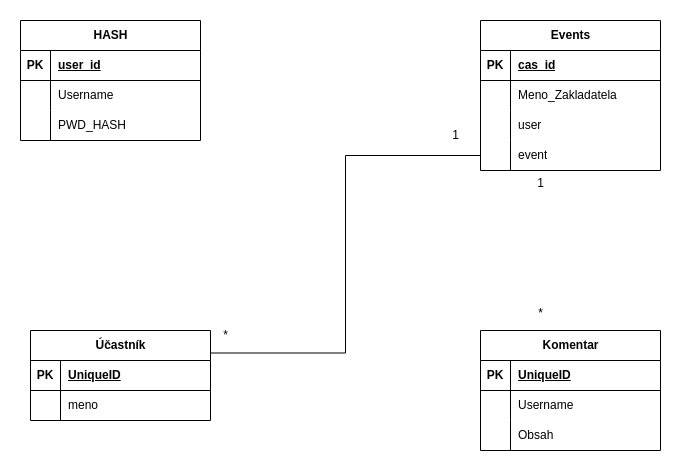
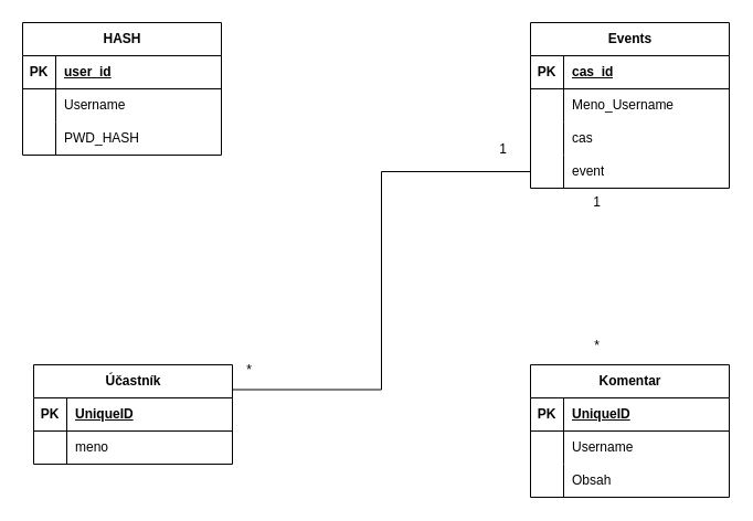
  <mxCell id="0" />
  <mxCell id="1" parent="0" />
  <mxCell id="2" value="HASH" style="shape=table;startSize=30;container=1;collapsible=1;childLayout=tableLayout;fixedRows=1;rowLines=0;fontStyle=1;align=center;resizeLast=1;html=1;" parent="1" vertex="1"><mxGeometry x="20" y="20" width="180" height="120" as="geometry" /></mxCell>
  <mxCell id="3" value="" style="shape=tableRow;horizontal=0;startSize=0;swimlaneHead=0;swimlaneBody=0;fillColor=none;collapsible=0;dropTarget=0;points=[[0,0.5],[1,0.5]];portConstraint=eastwest;top=0;left=0;right=0;bottom=1;" parent="2" vertex="1"><mxGeometry y="30" width="180" height="30" as="geometry" /></mxCell>
  <mxCell id="4" value="PK" style="shape=partialRectangle;connectable=0;fillColor=none;top=0;left=0;bottom=0;right=0;fontStyle=1;overflow=hidden;whiteSpace=wrap;html=1;" parent="3" vertex="1"><mxGeometry width="30" height="30" as="geometry"><mxRectangle width="30" height="30" as="alternateBounds" /></mxGeometry></mxCell>
  <mxCell id="5" value="user_id" style="shape=partialRectangle;connectable=0;fillColor=none;top=0;left=0;bottom=0;right=0;align=left;spacingLeft=6;fontStyle=5;overflow=hidden;whiteSpace=wrap;html=1;" parent="3" vertex="1"><mxGeometry x="30" width="150" height="30" as="geometry"><mxRectangle width="150" height="30" as="alternateBounds" /></mxGeometry></mxCell>
  <mxCell id="6" value="" style="shape=tableRow;horizontal=0;startSize=0;swimlaneHead=0;swimlaneBody=0;fillColor=none;collapsible=0;dropTarget=0;points=[[0,0.5],[1,0.5]];portConstraint=eastwest;top=0;left=0;right=0;bottom=0;" parent="2" vertex="1"><mxGeometry y="60" width="180" height="30" as="geometry" /></mxCell>
  <mxCell id="7" value="" style="shape=partialRectangle;connectable=0;fillColor=none;top=0;left=0;bottom=0;right=0;editable=1;overflow=hidden;whiteSpace=wrap;html=1;" parent="6" vertex="1"><mxGeometry width="30" height="30" as="geometry"><mxRectangle width="30" height="30" as="alternateBounds" /></mxGeometry></mxCell>
  <mxCell id="8" value="Username" style="shape=partialRectangle;connectable=0;fillColor=none;top=0;left=0;bottom=0;right=0;align=left;spacingLeft=6;overflow=hidden;whiteSpace=wrap;html=1;" parent="6" vertex="1"><mxGeometry x="30" width="150" height="30" as="geometry"><mxRectangle width="150" height="30" as="alternateBounds" /></mxGeometry></mxCell>
  <mxCell id="9" value="" style="shape=tableRow;horizontal=0;startSize=0;swimlaneHead=0;swimlaneBody=0;fillColor=none;collapsible=0;dropTarget=0;points=[[0,0.5],[1,0.5]];portConstraint=eastwest;top=0;left=0;right=0;bottom=0;" parent="2" vertex="1"><mxGeometry y="90" width="180" height="30" as="geometry" /></mxCell>
  <mxCell id="10" value="" style="shape=partialRectangle;connectable=0;fillColor=none;top=0;left=0;bottom=0;right=0;editable=1;overflow=hidden;whiteSpace=wrap;html=1;" parent="9" vertex="1"><mxGeometry width="30" height="30" as="geometry"><mxRectangle width="30" height="30" as="alternateBounds" /></mxGeometry></mxCell>
  <mxCell id="11" value="PWD_HASH" style="shape=partialRectangle;connectable=0;fillColor=none;top=0;left=0;bottom=0;right=0;align=left;spacingLeft=6;overflow=hidden;whiteSpace=wrap;html=1;" parent="9" vertex="1"><mxGeometry x="30" width="150" height="30" as="geometry"><mxRectangle width="150" height="30" as="alternateBounds" /></mxGeometry></mxCell>
  <mxCell id="12" value="Events" style="shape=table;startSize=30;container=1;collapsible=1;childLayout=tableLayout;fixedRows=1;rowLines=0;fontStyle=1;align=center;resizeLast=1;html=1;" parent="1" vertex="1"><mxGeometry x="480" y="20" width="180" height="150" as="geometry" /></mxCell>
  <mxCell id="13" value="" style="shape=tableRow;horizontal=0;startSize=0;swimlaneHead=0;swimlaneBody=0;fillColor=none;collapsible=0;dropTarget=0;points=[[0,0.5],[1,0.5]];portConstraint=eastwest;top=0;left=0;right=0;bottom=1;" parent="12" vertex="1"><mxGeometry y="30" width="180" height="30" as="geometry" /></mxCell>
  <mxCell id="14" value="PK" style="shape=partialRectangle;connectable=0;fillColor=none;top=0;left=0;bottom=0;right=0;fontStyle=1;overflow=hidden;whiteSpace=wrap;html=1;" parent="13" vertex="1"><mxGeometry width="30" height="30" as="geometry"><mxRectangle width="30" height="30" as="alternateBounds" /></mxGeometry></mxCell>
  <mxCell id="15" value="cas_id" style="shape=partialRectangle;connectable=0;fillColor=none;top=0;left=0;bottom=0;right=0;align=left;spacingLeft=6;fontStyle=5;overflow=hidden;whiteSpace=wrap;html=1;" parent="13" vertex="1"><mxGeometry x="30" width="150" height="30" as="geometry"><mxRectangle width="150" height="30" as="alternateBounds" /></mxGeometry></mxCell>
  <mxCell id="16" value="" style="shape=tableRow;horizontal=0;startSize=0;swimlaneHead=0;swimlaneBody=0;fillColor=none;collapsible=0;dropTarget=0;points=[[0,0.5],[1,0.5]];portConstraint=eastwest;top=0;left=0;right=0;bottom=0;" parent="12" vertex="1"><mxGeometry y="60" width="180" height="30" as="geometry" /></mxCell>
  <mxCell id="17" value="" style="shape=partialRectangle;connectable=0;fillColor=none;top=0;left=0;bottom=0;right=0;editable=1;overflow=hidden;whiteSpace=wrap;html=1;" parent="16" vertex="1"><mxGeometry width="30" height="30" as="geometry"><mxRectangle width="30" height="30" as="alternateBounds" /></mxGeometry></mxCell>
- <mxCell id="18" value="Meno_Zakladatela" style="shape=partialRectangle;connectable=0;fillColor=none;top=0;left=0;bottom=0;right=0;align=left;spacingLeft=6;overflow=hidden;whiteSpace=wrap;html=1;" parent="16" vertex="1"><mxGeometry x="30" width="150" height="30" as="geometry"><mxRectangle width="150" height="30" as="alternateBounds" /></mxGeometry></mxCell>
+ <mxCell id="18" value="Meno_Username" style="shape=partialRectangle;connectable=0;fillColor=none;top=0;left=0;bottom=0;right=0;align=left;spacingLeft=6;overflow=hidden;whiteSpace=wrap;html=1;" parent="16" vertex="1"><mxGeometry x="30" width="150" height="30" as="geometry"><mxRectangle width="150" height="30" as="alternateBounds" /></mxGeometry></mxCell>
  <mxCell id="19" value="" style="shape=tableRow;horizontal=0;startSize=0;swimlaneHead=0;swimlaneBody=0;fillColor=none;collapsible=0;dropTarget=0;points=[[0,0.5],[1,0.5]];portConstraint=eastwest;top=0;left=0;right=0;bottom=0;" parent="12" vertex="1"><mxGeometry y="90" width="180" height="30" as="geometry" /></mxCell>
  <mxCell id="20" value="" style="shape=partialRectangle;connectable=0;fillColor=none;top=0;left=0;bottom=0;right=0;editable=1;overflow=hidden;whiteSpace=wrap;html=1;" parent="19" vertex="1"><mxGeometry width="30" height="30" as="geometry"><mxRectangle width="30" height="30" as="alternateBounds" /></mxGeometry></mxCell>
- <mxCell id="21" value="user" style="shape=partialRectangle;connectable=0;fillColor=none;top=0;left=0;bottom=0;right=0;align=left;spacingLeft=6;overflow=hidden;whiteSpace=wrap;html=1;" parent="19" vertex="1"><mxGeometry x="30" width="150" height="30" as="geometry"><mxRectangle width="150" height="30" as="alternateBounds" /></mxGeometry></mxCell>
+ <mxCell id="21" value="cas" style="shape=partialRectangle;connectable=0;fillColor=none;top=0;left=0;bottom=0;right=0;align=left;spacingLeft=6;overflow=hidden;whiteSpace=wrap;html=1;" parent="19" vertex="1"><mxGeometry x="30" width="150" height="30" as="geometry"><mxRectangle width="150" height="30" as="alternateBounds" /></mxGeometry></mxCell>
  <mxCell id="22" value="" style="shape=tableRow;horizontal=0;startSize=0;swimlaneHead=0;swimlaneBody=0;fillColor=none;collapsible=0;dropTarget=0;points=[[0,0.5],[1,0.5]];portConstraint=eastwest;top=0;left=0;right=0;bottom=0;" parent="12" vertex="1"><mxGeometry y="120" width="180" height="30" as="geometry" /></mxCell>
  <mxCell id="23" value="" style="shape=partialRectangle;connectable=0;fillColor=none;top=0;left=0;bottom=0;right=0;editable=1;overflow=hidden;whiteSpace=wrap;html=1;" parent="22" vertex="1"><mxGeometry width="30" height="30" as="geometry"><mxRectangle width="30" height="30" as="alternateBounds" /></mxGeometry></mxCell>
  <mxCell id="24" value="event" style="shape=partialRectangle;connectable=0;fillColor=none;top=0;left=0;bottom=0;right=0;align=left;spacingLeft=6;overflow=hidden;whiteSpace=wrap;html=1;" parent="22" vertex="1"><mxGeometry x="30" width="150" height="30" as="geometry"><mxRectangle width="150" height="30" as="alternateBounds" /></mxGeometry></mxCell>
  <mxCell id="25" value="Komentar" style="shape=table;startSize=30;container=1;collapsible=1;childLayout=tableLayout;fixedRows=1;rowLines=0;fontStyle=1;align=center;resizeLast=1;html=1;" vertex="1" parent="1"><mxGeometry x="480" y="330" width="180" height="120" as="geometry" /></mxCell>
  <mxCell id="26" value="" style="shape=tableRow;horizontal=0;startSize=0;swimlaneHead=0;swimlaneBody=0;fillColor=none;collapsible=0;dropTarget=0;points=[[0,0.5],[1,0.5]];portConstraint=eastwest;top=0;left=0;right=0;bottom=1;" vertex="1" parent="25"><mxGeometry y="30" width="180" height="30" as="geometry" /></mxCell>
  <mxCell id="27" value="PK" style="shape=partialRectangle;connectable=0;fillColor=none;top=0;left=0;bottom=0;right=0;fontStyle=1;overflow=hidden;whiteSpace=wrap;html=1;" vertex="1" parent="26"><mxGeometry width="30" height="30" as="geometry"><mxRectangle width="30" height="30" as="alternateBounds" /></mxGeometry></mxCell>
  <mxCell id="28" value="UniqueID" style="shape=partialRectangle;connectable=0;fillColor=none;top=0;left=0;bottom=0;right=0;align=left;spacingLeft=6;fontStyle=5;overflow=hidden;whiteSpace=wrap;html=1;" vertex="1" parent="26"><mxGeometry x="30" width="150" height="30" as="geometry"><mxRectangle width="150" height="30" as="alternateBounds" /></mxGeometry></mxCell>
  <mxCell id="29" value="" style="shape=tableRow;horizontal=0;startSize=0;swimlaneHead=0;swimlaneBody=0;fillColor=none;collapsible=0;dropTarget=0;points=[[0,0.5],[1,0.5]];portConstraint=eastwest;top=0;left=0;right=0;bottom=0;" vertex="1" parent="25"><mxGeometry y="60" width="180" height="30" as="geometry" /></mxCell>
  <mxCell id="30" value="" style="shape=partialRectangle;connectable=0;fillColor=none;top=0;left=0;bottom=0;right=0;editable=1;overflow=hidden;whiteSpace=wrap;html=1;" vertex="1" parent="29"><mxGeometry width="30" height="30" as="geometry"><mxRectangle width="30" height="30" as="alternateBounds" /></mxGeometry></mxCell>
  <mxCell id="31" value="Username" style="shape=partialRectangle;connectable=0;fillColor=none;top=0;left=0;bottom=0;right=0;align=left;spacingLeft=6;overflow=hidden;whiteSpace=wrap;html=1;" vertex="1" parent="29"><mxGeometry x="30" width="150" height="30" as="geometry"><mxRectangle width="150" height="30" as="alternateBounds" /></mxGeometry></mxCell>
  <mxCell id="32" value="" style="shape=tableRow;horizontal=0;startSize=0;swimlaneHead=0;swimlaneBody=0;fillColor=none;collapsible=0;dropTarget=0;points=[[0,0.5],[1,0.5]];portConstraint=eastwest;top=0;left=0;right=0;bottom=0;" vertex="1" parent="25"><mxGeometry y="90" width="180" height="30" as="geometry" /></mxCell>
  <mxCell id="33" value="" style="shape=partialRectangle;connectable=0;fillColor=none;top=0;left=0;bottom=0;right=0;editable=1;overflow=hidden;whiteSpace=wrap;html=1;" vertex="1" parent="32"><mxGeometry width="30" height="30" as="geometry"><mxRectangle width="30" height="30" as="alternateBounds" /></mxGeometry></mxCell>
  <mxCell id="34" value="Obsah" style="shape=partialRectangle;connectable=0;fillColor=none;top=0;left=0;bottom=0;right=0;align=left;spacingLeft=6;overflow=hidden;whiteSpace=wrap;html=1;" vertex="1" parent="32"><mxGeometry x="30" width="150" height="30" as="geometry"><mxRectangle width="150" height="30" as="alternateBounds" /></mxGeometry></mxCell>
  <mxCell id="35" value="1" style="text;html=1;align=center;verticalAlign=middle;resizable=0;points=[];autosize=1;strokeColor=none;fillColor=none;" vertex="1" parent="1"><mxGeometry x="525" y="168" width="30" height="30" as="geometry" /></mxCell>
  <mxCell id="36" value="*" style="text;html=1;align=center;verticalAlign=middle;resizable=0;points=[];autosize=1;strokeColor=none;fillColor=none;" vertex="1" parent="1"><mxGeometry x="525" y="298" width="30" height="30" as="geometry" /></mxCell>
  <mxCell id="37" value="Účastník" style="shape=table;startSize=30;container=1;collapsible=1;childLayout=tableLayout;fixedRows=1;rowLines=0;fontStyle=1;align=center;resizeLast=1;html=1;" vertex="1" parent="1"><mxGeometry x="30" y="330" width="180" height="90" as="geometry" /></mxCell>
  <mxCell id="38" value="" style="shape=tableRow;horizontal=0;startSize=0;swimlaneHead=0;swimlaneBody=0;fillColor=none;collapsible=0;dropTarget=0;points=[[0,0.5],[1,0.5]];portConstraint=eastwest;top=0;left=0;right=0;bottom=1;" vertex="1" parent="37"><mxGeometry y="30" width="180" height="30" as="geometry" /></mxCell>
  <mxCell id="39" value="PK" style="shape=partialRectangle;connectable=0;fillColor=none;top=0;left=0;bottom=0;right=0;fontStyle=1;overflow=hidden;whiteSpace=wrap;html=1;" vertex="1" parent="38"><mxGeometry width="30" height="30" as="geometry"><mxRectangle width="30" height="30" as="alternateBounds" /></mxGeometry></mxCell>
  <mxCell id="40" value="UniqueID" style="shape=partialRectangle;connectable=0;fillColor=none;top=0;left=0;bottom=0;right=0;align=left;spacingLeft=6;fontStyle=5;overflow=hidden;whiteSpace=wrap;html=1;" vertex="1" parent="38"><mxGeometry x="30" width="150" height="30" as="geometry"><mxRectangle width="150" height="30" as="alternateBounds" /></mxGeometry></mxCell>
  <mxCell id="41" value="" style="shape=tableRow;horizontal=0;startSize=0;swimlaneHead=0;swimlaneBody=0;fillColor=none;collapsible=0;dropTarget=0;points=[[0,0.5],[1,0.5]];portConstraint=eastwest;top=0;left=0;right=0;bottom=0;" vertex="1" parent="37"><mxGeometry y="60" width="180" height="30" as="geometry" /></mxCell>
  <mxCell id="42" value="" style="shape=partialRectangle;connectable=0;fillColor=none;top=0;left=0;bottom=0;right=0;editable=1;overflow=hidden;whiteSpace=wrap;html=1;" vertex="1" parent="41"><mxGeometry width="30" height="30" as="geometry"><mxRectangle width="30" height="30" as="alternateBounds" /></mxGeometry></mxCell>
  <mxCell id="43" value="meno" style="shape=partialRectangle;connectable=0;fillColor=none;top=0;left=0;bottom=0;right=0;align=left;spacingLeft=6;overflow=hidden;whiteSpace=wrap;html=1;" vertex="1" parent="41"><mxGeometry x="30" width="150" height="30" as="geometry"><mxRectangle width="150" height="30" as="alternateBounds" /></mxGeometry></mxCell>
  <mxCell id="44" style="edgeStyle=orthogonalEdgeStyle;rounded=0;orthogonalLoop=1;jettySize=auto;html=1;exitX=0;exitY=0.5;exitDx=0;exitDy=0;entryX=1;entryY=0.25;entryDx=0;entryDy=0;endArrow=none;endFill=0;" edge="1" parent="1" source="22" target="37"><mxGeometry relative="1" as="geometry" /></mxCell>
  <mxCell id="45" value="*" style="text;html=1;align=center;verticalAlign=middle;resizable=0;points=[];autosize=1;strokeColor=none;fillColor=none;" vertex="1" parent="1"><mxGeometry x="210" y="320" width="30" height="30" as="geometry" /></mxCell>
  <mxCell id="46" value="1" style="text;html=1;align=center;verticalAlign=middle;resizable=0;points=[];autosize=1;strokeColor=none;fillColor=none;" vertex="1" parent="1"><mxGeometry x="440" y="120" width="30" height="30" as="geometry" /></mxCell>
